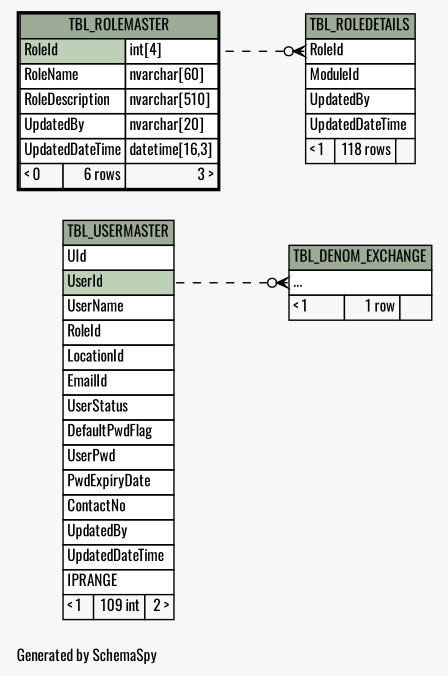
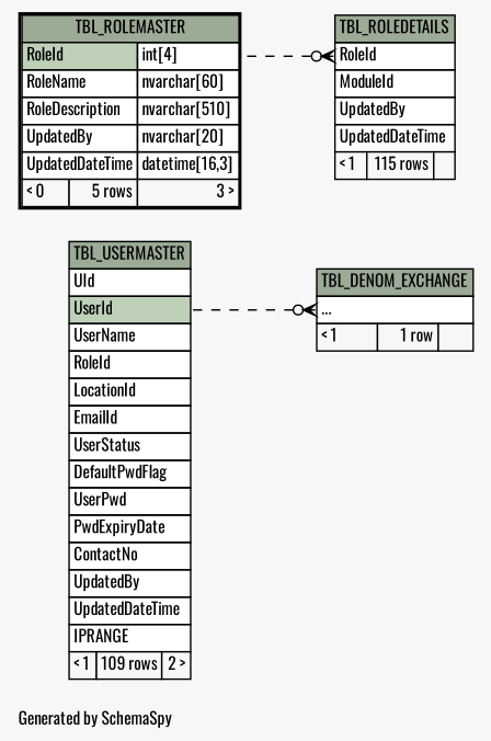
  digraph {
    bgcolor="#f7f7f7"
    fontname=Oswald
    fontsize=11
    label="\nGenerated by SchemaSpy"
    labeljust=l
    nodesep=0.18
    rankdir=RL
    ranksep=0.46
    node [fontname=Oswald fontsize=11 shape=plaintext]
    edge [arrowhead=none arrowsize=0.8 arrowtail=crowodot dir=back fontname=Oswald style=dashed]
    n1 [label=<     <TABLE BORDER="0" CELLBORDER="1" CELLSPACING="0" BGCOLOR="#ffffff">       <TR><TD COLSPAN="3" BGCOLOR="#9bab96" ALIGN="CENTER">TBL_DENOM_EXCHANGE</TD></TR>       <TR><TD PORT="elipses" COLSPAN="3" ALIGN="LEFT">...</TD></TR>       <TR><TD ALIGN="LEFT" BGCOLOR="#f7f7f7">&lt; 1</TD><TD ALIGN="RIGHT" BGCOLOR="#f7f7f7">1 row</TD><TD ALIGN="RIGHT" BGCOLOR="#f7f7f7">  </TD></TR>     </TABLE>>]
-   n2 [label=<     <TABLE BORDER="0" CELLBORDER="1" CELLSPACING="0" BGCOLOR="#ffffff">       <TR><TD COLSPAN="3" BGCOLOR="#9bab96" ALIGN="CENTER">TBL_USERMASTER</TD></TR>       <TR><TD PORT="UId" COLSPAN="3" ALIGN="LEFT">UId</TD></TR>       <TR><TD PORT="UserId" COLSPAN="3" BGCOLOR="#bed1b8" ALIGN="LEFT">UserId</TD></TR>       <TR><TD PORT="UserName" COLSPAN="3" ALIGN="LEFT">UserName</TD></TR>       <TR><TD PORT="RoleId" COLSPAN="3" ALIGN="LEFT">RoleId</TD></TR>       <TR><TD PORT="LocationId" COLSPAN="3" ALIGN="LEFT">LocationId</TD></TR>       <TR><TD PORT="EmailId" COLSPAN="3" ALIGN="LEFT">EmailId</TD></TR>       <TR><TD PORT="UserStatus" COLSPAN="3" ALIGN="LEFT">UserStatus</TD></TR>       <TR><TD PORT="DefaultPwdFlag" COLSPAN="3" ALIGN="LEFT">DefaultPwdFlag</TD></TR>       <TR><TD PORT="UserPwd" COLSPAN="3" ALIGN="LEFT">UserPwd</TD></TR>       <TR><TD PORT="PwdExpiryDate" COLSPAN="3" ALIGN="LEFT">PwdExpiryDate</TD></TR>       <TR><TD PORT="ContactNo" COLSPAN="3" ALIGN="LEFT">ContactNo</TD></TR>       <TR><TD PORT="UpdatedBy" COLSPAN="3" ALIGN="LEFT">UpdatedBy</TD></TR>       <TR><TD PORT="UpdatedDateTime" COLSPAN="3" ALIGN="LEFT">UpdatedDateTime</TD></TR>       <TR><TD PORT="IPRANGE" COLSPAN="3" ALIGN="LEFT">IPRANGE</TD></TR>       <TR><TD ALIGN="LEFT" BGCOLOR="#f7f7f7">&lt; 1</TD><TD ALIGN="RIGHT" BGCOLOR="#f7f7f7">109 int</TD><TD ALIGN="RIGHT" BGCOLOR="#f7f7f7">2 &gt;</TD></TR>     </TABLE>>]
-   n3 [label=<     <TABLE BORDER="2" CELLBORDER="1" CELLSPACING="0" BGCOLOR="#ffffff">       <TR><TD COLSPAN="3" BGCOLOR="#9bab96" ALIGN="CENTER">TBL_ROLEMASTER</TD></TR>       <TR><TD PORT="RoleId" COLSPAN="2" BGCOLOR="#bed1b8" ALIGN="LEFT">RoleId</TD><TD PORT="RoleId.type" ALIGN="LEFT">int[4]</TD></TR>       <TR><TD PORT="RoleName" COLSPAN="2" ALIGN="LEFT">RoleName</TD><TD PORT="RoleName.type" ALIGN="LEFT">nvarchar[60]</TD></TR>       <TR><TD PORT="RoleDescription" COLSPAN="2" ALIGN="LEFT">RoleDescription</TD><TD PORT="RoleDescription.type" ALIGN="LEFT">nvarchar[510]</TD></TR>       <TR><TD PORT="UpdatedBy" COLSPAN="2" ALIGN="LEFT">UpdatedBy</TD><TD PORT="UpdatedBy.type" ALIGN="LEFT">nvarchar[20]</TD></TR>       <TR><TD PORT="UpdatedDateTime" COLSPAN="2" ALIGN="LEFT">UpdatedDateTime</TD><TD PORT="UpdatedDateTime.type" ALIGN="LEFT">datetime[16,3]</TD></TR>       <TR><TD ALIGN="LEFT" BGCOLOR="#f7f7f7">&lt; 0</TD><TD ALIGN="RIGHT" BGCOLOR="#f7f7f7">6 rows</TD><TD ALIGN="RIGHT" BGCOLOR="#f7f7f7">3 &gt;</TD></TR>     </TABLE>>]
-   n4 [label=<     <TABLE BORDER="0" CELLBORDER="1" CELLSPACING="0" BGCOLOR="#ffffff">       <TR><TD COLSPAN="3" BGCOLOR="#9bab96" ALIGN="CENTER">TBL_ROLEDETAILS</TD></TR>       <TR><TD PORT="RoleId" COLSPAN="3" ALIGN="LEFT">RoleId</TD></TR>       <TR><TD PORT="ModuleId" COLSPAN="3" ALIGN="LEFT">ModuleId</TD></TR>       <TR><TD PORT="UpdatedBy" COLSPAN="3" ALIGN="LEFT">UpdatedBy</TD></TR>       <TR><TD PORT="UpdatedDateTime" COLSPAN="3" ALIGN="LEFT">UpdatedDateTime</TD></TR>       <TR><TD ALIGN="LEFT" BGCOLOR="#f7f7f7">&lt; 1</TD><TD ALIGN="RIGHT" BGCOLOR="#f7f7f7">118 rows</TD><TD ALIGN="RIGHT" BGCOLOR="#f7f7f7">  </TD></TR>     </TABLE>>]
+   n2 [label=<     <TABLE BORDER="0" CELLBORDER="1" CELLSPACING="0" BGCOLOR="#ffffff">       <TR><TD COLSPAN="3" BGCOLOR="#9bab96" ALIGN="CENTER">TBL_USERMASTER</TD></TR>       <TR><TD PORT="UId" COLSPAN="3" ALIGN="LEFT">UId</TD></TR>       <TR><TD PORT="UserId" COLSPAN="3" BGCOLOR="#bed1b8" ALIGN="LEFT">UserId</TD></TR>       <TR><TD PORT="UserName" COLSPAN="3" ALIGN="LEFT">UserName</TD></TR>       <TR><TD PORT="RoleId" COLSPAN="3" ALIGN="LEFT">RoleId</TD></TR>       <TR><TD PORT="LocationId" COLSPAN="3" ALIGN="LEFT">LocationId</TD></TR>       <TR><TD PORT="EmailId" COLSPAN="3" ALIGN="LEFT">EmailId</TD></TR>       <TR><TD PORT="UserStatus" COLSPAN="3" ALIGN="LEFT">UserStatus</TD></TR>       <TR><TD PORT="DefaultPwdFlag" COLSPAN="3" ALIGN="LEFT">DefaultPwdFlag</TD></TR>       <TR><TD PORT="UserPwd" COLSPAN="3" ALIGN="LEFT">UserPwd</TD></TR>       <TR><TD PORT="PwdExpiryDate" COLSPAN="3" ALIGN="LEFT">PwdExpiryDate</TD></TR>       <TR><TD PORT="ContactNo" COLSPAN="3" ALIGN="LEFT">ContactNo</TD></TR>       <TR><TD PORT="UpdatedBy" COLSPAN="3" ALIGN="LEFT">UpdatedBy</TD></TR>       <TR><TD PORT="UpdatedDateTime" COLSPAN="3" ALIGN="LEFT">UpdatedDateTime</TD></TR>       <TR><TD PORT="IPRANGE" COLSPAN="3" ALIGN="LEFT">IPRANGE</TD></TR>       <TR><TD ALIGN="LEFT" BGCOLOR="#f7f7f7">&lt; 1</TD><TD ALIGN="RIGHT" BGCOLOR="#f7f7f7">109 rows</TD><TD ALIGN="RIGHT" BGCOLOR="#f7f7f7">2 &gt;</TD></TR>     </TABLE>>]
+   n3 [label=<     <TABLE BORDER="2" CELLBORDER="1" CELLSPACING="0" BGCOLOR="#ffffff">       <TR><TD COLSPAN="3" BGCOLOR="#9bab96" ALIGN="CENTER">TBL_ROLEMASTER</TD></TR>       <TR><TD PORT="RoleId" COLSPAN="2" BGCOLOR="#bed1b8" ALIGN="LEFT">RoleId</TD><TD PORT="RoleId.type" ALIGN="LEFT">int[4]</TD></TR>       <TR><TD PORT="RoleName" COLSPAN="2" ALIGN="LEFT">RoleName</TD><TD PORT="RoleName.type" ALIGN="LEFT">nvarchar[60]</TD></TR>       <TR><TD PORT="RoleDescription" COLSPAN="2" ALIGN="LEFT">RoleDescription</TD><TD PORT="RoleDescription.type" ALIGN="LEFT">nvarchar[510]</TD></TR>       <TR><TD PORT="UpdatedBy" COLSPAN="2" ALIGN="LEFT">UpdatedBy</TD><TD PORT="UpdatedBy.type" ALIGN="LEFT">nvarchar[20]</TD></TR>       <TR><TD PORT="UpdatedDateTime" COLSPAN="2" ALIGN="LEFT">UpdatedDateTime</TD><TD PORT="UpdatedDateTime.type" ALIGN="LEFT">datetime[16,3]</TD></TR>       <TR><TD ALIGN="LEFT" BGCOLOR="#f7f7f7">&lt; 0</TD><TD ALIGN="RIGHT" BGCOLOR="#f7f7f7">5 rows</TD><TD ALIGN="RIGHT" BGCOLOR="#f7f7f7">3 &gt;</TD></TR>     </TABLE>>]
+   n4 [label=<     <TABLE BORDER="0" CELLBORDER="1" CELLSPACING="0" BGCOLOR="#ffffff">       <TR><TD COLSPAN="3" BGCOLOR="#9bab96" ALIGN="CENTER">TBL_ROLEDETAILS</TD></TR>       <TR><TD PORT="RoleId" COLSPAN="3" ALIGN="LEFT">RoleId</TD></TR>       <TR><TD PORT="ModuleId" COLSPAN="3" ALIGN="LEFT">ModuleId</TD></TR>       <TR><TD PORT="UpdatedBy" COLSPAN="3" ALIGN="LEFT">UpdatedBy</TD></TR>       <TR><TD PORT="UpdatedDateTime" COLSPAN="3" ALIGN="LEFT">UpdatedDateTime</TD></TR>       <TR><TD ALIGN="LEFT" BGCOLOR="#f7f7f7">&lt; 1</TD><TD ALIGN="RIGHT" BGCOLOR="#f7f7f7">115 rows</TD><TD ALIGN="RIGHT" BGCOLOR="#f7f7f7">  </TD></TR>     </TABLE>>]
    n1 -> n2 [headport="UserId:e" tailport="elipses:w"]
    n4 -> n3 [headport="RoleId.type:e" tailport="RoleId:w"]
  }
